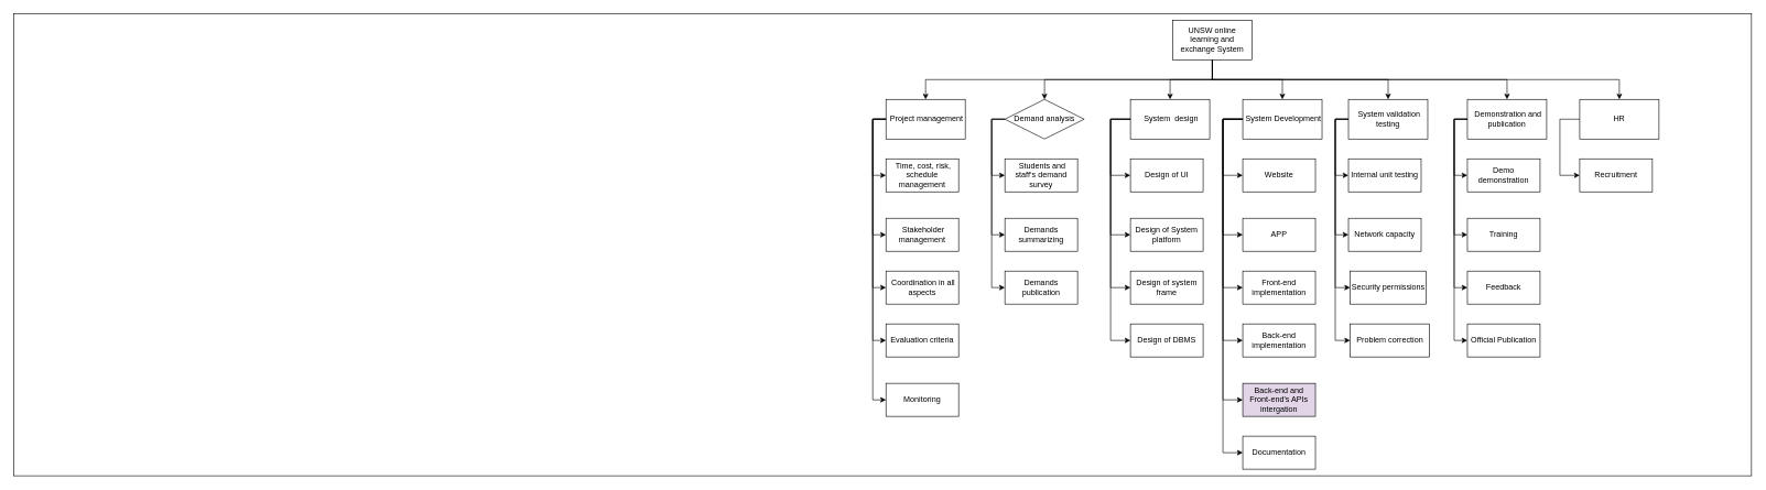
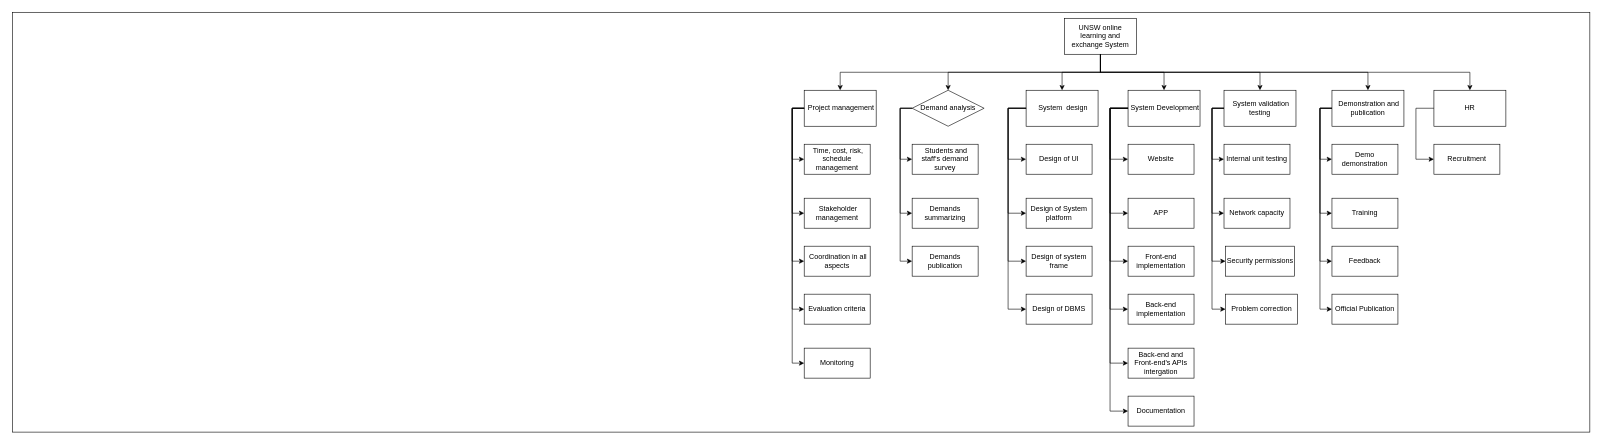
  <mxCell id="0" />
  <mxCell id="1" parent="0" />
  <mxCell id="2" value="" style="rounded=0;whiteSpace=wrap;html=1;" vertex="1" parent="1"><mxGeometry x="20" width="2630" height="700" as="geometry" y="20" /></mxCell>
  <mxCell id="3" value="UNSW online learning and exchange System" style="rounded=0;whiteSpace=wrap;html=1;" vertex="1" parent="1"><mxGeometry x="1774" y="30" width="120" height="60" as="geometry" /></mxCell>
  <mxCell id="4" value="&amp;nbsp;System&amp;nbsp; design" style="rounded=0;whiteSpace=wrap;html=1;" vertex="1" parent="1"><mxGeometry x="1710" y="150" width="120" height="60" as="geometry" /></mxCell>
  <mxCell id="5" value="Demand analysis" style="rhombus;whiteSpace=wrap;html=1;" vertex="1" parent="1"><mxGeometry x="1520" y="150" width="120" height="60" as="geometry" /></mxCell>
  <mxCell id="6" value="&amp;nbsp;Project management" style="rounded=0;whiteSpace=wrap;html=1;" vertex="1" parent="1"><mxGeometry x="1340" y="150" width="120" height="60" as="geometry" /></mxCell>
  <mxCell id="7" value="&amp;nbsp;Demonstration and publication" style="rounded=0;whiteSpace=wrap;html=1;" vertex="1" parent="1"><mxGeometry x="2220" y="150" width="120" height="60" as="geometry" /></mxCell>
  <mxCell id="8" value="&amp;nbsp;System validation testing" style="rounded=0;whiteSpace=wrap;html=1;" vertex="1" parent="1"><mxGeometry x="2040" y="150" width="120" height="60" as="geometry" /></mxCell>
  <mxCell id="9" value="&amp;nbsp;System Development" style="rounded=0;whiteSpace=wrap;html=1;" vertex="1" parent="1"><mxGeometry x="1880" y="150" width="120" height="60" as="geometry" /></mxCell>
  <mxCell id="10" value="" style="endArrow=classic;html=1;rounded=0;exitX=0.5;exitY=1;exitDx=0;exitDy=0;entryX=0.5;entryY=0;entryDx=0;entryDy=0;edgeStyle=orthogonalEdgeStyle;" edge="1" parent="1" source="3" target="6"><mxGeometry width="50" height="50" relative="1" as="geometry"><mxPoint x="1870" y="350" as="sourcePoint" /><mxPoint x="1920" y="300" as="targetPoint" /></mxGeometry></mxCell>
  <mxCell id="11" value="" style="endArrow=classic;html=1;rounded=0;exitX=0.5;exitY=1;exitDx=0;exitDy=0;entryX=0.5;entryY=0;entryDx=0;entryDy=0;edgeStyle=orthogonalEdgeStyle;" edge="1" parent="1" source="3" target="5"><mxGeometry width="50" height="50" relative="1" as="geometry"><mxPoint x="1870" y="350" as="sourcePoint" /><mxPoint x="1920" y="300" as="targetPoint" /></mxGeometry></mxCell>
  <mxCell id="12" value="" style="endArrow=classic;html=1;rounded=0;entryX=0.5;entryY=0;entryDx=0;entryDy=0;edgeStyle=orthogonalEdgeStyle;exitX=0.5;exitY=1;exitDx=0;exitDy=0;" edge="1" parent="1" source="3" target="4"><mxGeometry width="50" height="50" relative="1" as="geometry"><mxPoint x="1830" y="90" as="sourcePoint" /><mxPoint x="1920" y="300" as="targetPoint" /></mxGeometry></mxCell>
  <mxCell id="13" value="" style="endArrow=classic;html=1;rounded=0;exitX=0.5;exitY=1;exitDx=0;exitDy=0;entryX=0.5;entryY=0;entryDx=0;entryDy=0;edgeStyle=orthogonalEdgeStyle;" edge="1" parent="1" source="3" target="9"><mxGeometry width="50" height="50" relative="1" as="geometry"><mxPoint x="1830" y="90" as="sourcePoint" /><mxPoint x="1920" y="300" as="targetPoint" /></mxGeometry></mxCell>
  <mxCell id="14" value="" style="endArrow=classic;html=1;rounded=0;exitX=0.5;exitY=1;exitDx=0;exitDy=0;entryX=0.5;entryY=0;entryDx=0;entryDy=0;edgeStyle=orthogonalEdgeStyle;" edge="1" parent="1" source="3" target="8"><mxGeometry width="50" height="50" relative="1" as="geometry"><mxPoint x="1870" y="350" as="sourcePoint" /><mxPoint x="1920" y="300" as="targetPoint" /></mxGeometry></mxCell>
  <mxCell id="15" value="" style="endArrow=classic;html=1;rounded=0;exitX=0.5;exitY=1;exitDx=0;exitDy=0;entryX=0.5;entryY=0;entryDx=0;entryDy=0;edgeStyle=orthogonalEdgeStyle;" edge="1" parent="1" source="3" target="7"><mxGeometry width="50" height="50" relative="1" as="geometry"><mxPoint x="1870" y="350" as="sourcePoint" /><mxPoint x="1920" y="300" as="targetPoint" /></mxGeometry></mxCell>
  <mxCell id="16" value="&amp;nbsp;Time, cost, risk, schedule management" style="rounded=0;whiteSpace=wrap;html=1;" vertex="1" parent="1"><mxGeometry x="1340" y="240" width="110" height="50" as="geometry" /></mxCell>
  <mxCell id="17" value="&amp;nbsp;Stakeholder management" style="rounded=0;whiteSpace=wrap;html=1;" vertex="1" parent="1"><mxGeometry x="1340" y="330" width="110" height="50" as="geometry" /></mxCell>
  <mxCell id="18" value="&amp;nbsp;Coordination in all aspects" style="rounded=0;whiteSpace=wrap;html=1;" vertex="1" parent="1"><mxGeometry x="1340" y="410" width="110" height="50" as="geometry" /></mxCell>
  <mxCell id="19" value="Demands publication" style="rounded=0;whiteSpace=wrap;html=1;" vertex="1" parent="1"><mxGeometry x="1520" y="410" width="110" height="50" as="geometry" /></mxCell>
  <mxCell id="20" value="Demands summarizing" style="rounded=0;whiteSpace=wrap;html=1;" vertex="1" parent="1"><mxGeometry x="1520" y="330" width="110" height="50" as="geometry" /></mxCell>
  <mxCell id="21" value="&amp;nbsp;Students and staff‘s demand survey" style="rounded=0;whiteSpace=wrap;html=1;" vertex="1" parent="1"><mxGeometry x="1520" y="240" width="110" height="50" as="geometry" /></mxCell>
  <mxCell id="22" value="Design of system frame" style="rounded=0;whiteSpace=wrap;html=1;" vertex="1" parent="1"><mxGeometry x="1710" y="410" width="110" height="50" as="geometry" /></mxCell>
  <mxCell id="23" value="Design of System platform" style="rounded=0;whiteSpace=wrap;html=1;" vertex="1" parent="1"><mxGeometry x="1710" y="330" width="110" height="50" as="geometry" /></mxCell>
  <mxCell id="24" value="Design of UI" style="rounded=0;whiteSpace=wrap;html=1;" vertex="1" parent="1"><mxGeometry x="1710" y="240" width="110" height="50" as="geometry" /></mxCell>
  <mxCell id="25" value="Front-end implementation" style="rounded=0;whiteSpace=wrap;html=1;" vertex="1" parent="1"><mxGeometry x="1880" y="410" width="110" height="50" as="geometry" /></mxCell>
  <mxCell id="26" value="&lt;span&gt;APP&lt;/span&gt;" style="rounded=0;whiteSpace=wrap;html=1;" vertex="1" parent="1"><mxGeometry x="1880" y="330" width="110" height="50" as="geometry" /></mxCell>
  <mxCell id="27" value="&lt;span&gt;Website&lt;/span&gt;" style="rounded=0;whiteSpace=wrap;html=1;" vertex="1" parent="1"><mxGeometry x="1880" y="240" width="110" height="50" as="geometry" /></mxCell>
  <mxCell id="28" value="Documentation" style="rounded=0;whiteSpace=wrap;html=1;" vertex="1" parent="1"><mxGeometry x="1880" y="660" width="110" height="50" as="geometry" /></mxCell>
  <mxCell id="29" value="Network capacity" style="rounded=0;whiteSpace=wrap;html=1;" vertex="1" parent="1"><mxGeometry x="2040" y="330" width="110" height="50" as="geometry" /></mxCell>
  <mxCell id="30" value="Internal unit testing" style="rounded=0;whiteSpace=wrap;html=1;" vertex="1" parent="1"><mxGeometry x="2040" y="240" width="110" height="50" as="geometry" /></mxCell>
  <mxCell id="31" value="Evaluation&amp;nbsp;criteria" style="rounded=0;whiteSpace=wrap;html=1;" vertex="1" parent="1"><mxGeometry x="1340" y="490" width="110" height="50" as="geometry" /></mxCell>
  <mxCell id="32" value="Training" style="rounded=0;whiteSpace=wrap;html=1;" vertex="1" parent="1"><mxGeometry x="2220" y="330" width="110" height="50" as="geometry" /></mxCell>
  <mxCell id="33" value="Demo demonstration" style="rounded=0;whiteSpace=wrap;html=1;" vertex="1" parent="1"><mxGeometry x="2220" y="240" width="110" height="50" as="geometry" /></mxCell>
  <mxCell id="34" value="Back-end implementation" style="rounded=0;whiteSpace=wrap;html=1;" vertex="1" parent="1"><mxGeometry x="1880" y="490" width="110" height="50" as="geometry" /></mxCell>
  <mxCell id="35" value="Design of DBMS" style="rounded=0;whiteSpace=wrap;html=1;" vertex="1" parent="1"><mxGeometry x="1710" y="490" width="110" height="50" as="geometry" /></mxCell>
- <mxCell id="36" value="&lt;span style=&quot;font-family: &amp;#34;helvetica&amp;#34;&quot;&gt;Back-end and Front-end's APIs intergation&lt;/span&gt;" style="rounded=0;whiteSpace=wrap;html=1;fillColor=#e1d5e7;" vertex="1" parent="1"><mxGeometry x="1880" y="580" width="110" height="50" as="geometry" /></mxCell>
+ <mxCell id="36" value="&lt;span style=&quot;font-family: &amp;#34;helvetica&amp;#34;&quot;&gt;Back-end and Front-end's APIs intergation&lt;/span&gt;" style="rounded=0;whiteSpace=wrap;html=1;" vertex="1" parent="1"><mxGeometry x="1880" y="580" width="110" height="50" as="geometry" /></mxCell>
  <mxCell id="37" value="&lt;span&gt;Feedback&lt;/span&gt;" style="rounded=0;whiteSpace=wrap;html=1;" vertex="1" parent="1"><mxGeometry x="2220" y="410" width="110" height="50" as="geometry" /></mxCell>
  <mxCell id="38" value="" style="endArrow=classic;html=1;rounded=0;entryX=0;entryY=0.5;entryDx=0;entryDy=0;edgeStyle=orthogonalEdgeStyle;" edge="1" parent="1" target="16"><mxGeometry width="50" height="50" relative="1" as="geometry"><mxPoint x="1340" y="180" as="sourcePoint" /><mxPoint x="1390" y="130" as="targetPoint" /><Array as="points"><mxPoint x="1320" y="180" /><mxPoint x="1320" y="265" /></Array></mxGeometry></mxCell>
  <mxCell id="39" value="" style="endArrow=classic;html=1;rounded=0;exitX=0;exitY=0.5;exitDx=0;exitDy=0;entryX=0;entryY=0.5;entryDx=0;entryDy=0;edgeStyle=orthogonalEdgeStyle;" edge="1" parent="1" source="6" target="17"><mxGeometry width="50" height="50" relative="1" as="geometry"><mxPoint x="1870" y="350" as="sourcePoint" /><mxPoint x="1920" y="300" as="targetPoint" /><Array as="points"><mxPoint x="1320" y="180" /><mxPoint x="1320" y="355" /></Array></mxGeometry></mxCell>
  <mxCell id="40" value="" style="endArrow=classic;html=1;rounded=0;exitX=0;exitY=0.5;exitDx=0;exitDy=0;entryX=0;entryY=0.5;entryDx=0;entryDy=0;edgeStyle=orthogonalEdgeStyle;" edge="1" parent="1" source="6" target="18"><mxGeometry width="50" height="50" relative="1" as="geometry"><mxPoint x="1460" y="320" as="sourcePoint" /><mxPoint x="1510" y="270" as="targetPoint" /><Array as="points"><mxPoint x="1320" y="180" /><mxPoint x="1320" y="435" /></Array></mxGeometry></mxCell>
  <mxCell id="41" value="" style="endArrow=classic;html=1;rounded=0;entryX=0;entryY=0.5;entryDx=0;entryDy=0;exitX=0;exitY=0.5;exitDx=0;exitDy=0;edgeStyle=orthogonalEdgeStyle;" edge="1" parent="1" source="6" target="31"><mxGeometry width="50" height="50" relative="1" as="geometry"><mxPoint x="1870" y="350" as="sourcePoint" /><mxPoint x="1920" y="300" as="targetPoint" /><Array as="points"><mxPoint x="1320" y="180" /><mxPoint x="1320" y="515" /></Array></mxGeometry></mxCell>
  <mxCell id="42" value="" style="endArrow=classic;html=1;rounded=0;exitX=0;exitY=0.5;exitDx=0;exitDy=0;entryX=0;entryY=0.5;entryDx=0;entryDy=0;edgeStyle=orthogonalEdgeStyle;" edge="1" parent="1" source="5" target="21"><mxGeometry width="50" height="50" relative="1" as="geometry"><mxPoint x="1650" y="260" as="sourcePoint" /><mxPoint x="1700" y="210" as="targetPoint" /><Array as="points"><mxPoint x="1500" y="180" /><mxPoint x="1500" y="265" /></Array></mxGeometry></mxCell>
  <mxCell id="43" value="" style="endArrow=classic;html=1;rounded=0;exitX=0;exitY=0.5;exitDx=0;exitDy=0;entryX=0;entryY=0.5;entryDx=0;entryDy=0;edgeStyle=orthogonalEdgeStyle;" edge="1" parent="1" source="5" target="20"><mxGeometry width="50" height="50" relative="1" as="geometry"><mxPoint x="1640" y="240" as="sourcePoint" /><mxPoint x="1690" y="190" as="targetPoint" /><Array as="points"><mxPoint x="1500" y="180" /><mxPoint x="1500" y="355" /></Array></mxGeometry></mxCell>
  <mxCell id="44" value="" style="endArrow=classic;html=1;rounded=0;exitX=0;exitY=0.5;exitDx=0;exitDy=0;entryX=0;entryY=0.5;entryDx=0;entryDy=0;edgeStyle=orthogonalEdgeStyle;" edge="1" parent="1" source="5" target="19"><mxGeometry width="50" height="50" relative="1" as="geometry"><mxPoint x="1830" y="320" as="sourcePoint" /><mxPoint x="1880" y="270" as="targetPoint" /><Array as="points"><mxPoint x="1500" y="180" /><mxPoint x="1500" y="435" /></Array></mxGeometry></mxCell>
  <mxCell id="45" value="" style="endArrow=classic;html=1;rounded=0;exitX=0;exitY=0.5;exitDx=0;exitDy=0;entryX=0;entryY=0.5;entryDx=0;entryDy=0;edgeStyle=orthogonalEdgeStyle;" edge="1" parent="1" source="4" target="24"><mxGeometry width="50" height="50" relative="1" as="geometry"><mxPoint x="1870" y="350" as="sourcePoint" /><mxPoint x="1920" y="300" as="targetPoint" /><Array as="points"><mxPoint x="1680" y="180" /><mxPoint x="1680" y="265" /></Array></mxGeometry></mxCell>
  <mxCell id="46" value="" style="endArrow=classic;html=1;rounded=0;exitX=0;exitY=0.5;exitDx=0;exitDy=0;entryX=0;entryY=0.5;entryDx=0;entryDy=0;edgeStyle=orthogonalEdgeStyle;" edge="1" parent="1" source="4" target="23"><mxGeometry width="50" height="50" relative="1" as="geometry"><mxPoint x="1870" y="350" as="sourcePoint" /><mxPoint x="1920" y="300" as="targetPoint" /><Array as="points"><mxPoint x="1680" y="180" /><mxPoint x="1680" y="355" /></Array></mxGeometry></mxCell>
  <mxCell id="47" value="" style="endArrow=classic;html=1;rounded=0;exitX=0;exitY=0.5;exitDx=0;exitDy=0;entryX=0;entryY=0.5;entryDx=0;entryDy=0;edgeStyle=orthogonalEdgeStyle;" edge="1" parent="1" source="4" target="22"><mxGeometry width="50" height="50" relative="1" as="geometry"><mxPoint x="1870" y="350" as="sourcePoint" /><mxPoint x="1920" y="300" as="targetPoint" /><Array as="points"><mxPoint x="1680" y="180" /><mxPoint x="1680" y="435" /></Array></mxGeometry></mxCell>
  <mxCell id="48" value="" style="endArrow=classic;html=1;rounded=0;exitX=0;exitY=0.5;exitDx=0;exitDy=0;entryX=0;entryY=0.5;entryDx=0;entryDy=0;edgeStyle=orthogonalEdgeStyle;" edge="1" parent="1" source="4" target="35"><mxGeometry width="50" height="50" relative="1" as="geometry"><mxPoint x="1870" y="350" as="sourcePoint" /><mxPoint x="1920" y="300" as="targetPoint" /><Array as="points"><mxPoint x="1680" y="180" /><mxPoint x="1680" y="515" /></Array></mxGeometry></mxCell>
  <mxCell id="49" value="" style="endArrow=classic;html=1;rounded=0;exitX=0;exitY=0.5;exitDx=0;exitDy=0;entryX=0;entryY=0.5;entryDx=0;entryDy=0;edgeStyle=orthogonalEdgeStyle;" edge="1" parent="1" source="9" target="36"><mxGeometry width="50" height="50" relative="1" as="geometry"><mxPoint x="2050" y="80" as="sourcePoint" /><mxPoint x="2100" y="30" as="targetPoint" /><Array as="points"><mxPoint x="1850" y="180" /><mxPoint x="1850" y="605" /></Array></mxGeometry></mxCell>
  <mxCell id="50" value="" style="endArrow=classic;html=1;rounded=0;exitX=0;exitY=0.5;exitDx=0;exitDy=0;entryX=0;entryY=0.5;entryDx=0;entryDy=0;edgeStyle=orthogonalEdgeStyle;" edge="1" parent="1" source="9" target="34"><mxGeometry width="50" height="50" relative="1" as="geometry"><mxPoint x="2060" y="90" as="sourcePoint" /><mxPoint x="2110" y="40" as="targetPoint" /><Array as="points"><mxPoint x="1850" y="180" /><mxPoint x="1850" y="515" /></Array></mxGeometry></mxCell>
  <mxCell id="51" value="" style="endArrow=classic;html=1;rounded=0;exitX=0;exitY=0.5;exitDx=0;exitDy=0;entryX=0;entryY=0.5;entryDx=0;entryDy=0;edgeStyle=orthogonalEdgeStyle;" edge="1" parent="1" source="9" target="25"><mxGeometry width="50" height="50" relative="1" as="geometry"><mxPoint x="2070" y="100" as="sourcePoint" /><mxPoint x="2120" y="50" as="targetPoint" /><Array as="points"><mxPoint x="1850" y="180" /><mxPoint x="1850" y="435" /></Array></mxGeometry></mxCell>
  <mxCell id="52" value="" style="endArrow=classic;html=1;rounded=0;exitX=0;exitY=0.5;exitDx=0;exitDy=0;entryX=0;entryY=0.5;entryDx=0;entryDy=0;edgeStyle=orthogonalEdgeStyle;" edge="1" parent="1" source="9" target="26"><mxGeometry width="50" height="50" relative="1" as="geometry"><mxPoint x="2080" y="110" as="sourcePoint" /><mxPoint x="2130" y="60" as="targetPoint" /><Array as="points"><mxPoint x="1850" y="180" /><mxPoint x="1850" y="355" /></Array></mxGeometry></mxCell>
  <mxCell id="53" value="" style="endArrow=classic;html=1;rounded=0;exitX=0;exitY=0.5;exitDx=0;exitDy=0;entryX=0;entryY=0.5;entryDx=0;entryDy=0;edgeStyle=orthogonalEdgeStyle;" edge="1" parent="1" source="9" target="27"><mxGeometry width="50" height="50" relative="1" as="geometry"><mxPoint x="1930" y="90" as="sourcePoint" /><mxPoint x="1980" y="40" as="targetPoint" /><Array as="points"><mxPoint x="1850" y="180" /><mxPoint x="1850" y="265" /></Array></mxGeometry></mxCell>
  <mxCell id="54" value="" style="endArrow=classic;html=1;rounded=0;exitX=0;exitY=0.5;exitDx=0;exitDy=0;entryX=0;entryY=0.5;entryDx=0;entryDy=0;edgeStyle=orthogonalEdgeStyle;" edge="1" parent="1" source="9" target="28"><mxGeometry width="50" height="50" relative="1" as="geometry"><mxPoint x="1870" y="240" as="sourcePoint" /><mxPoint x="1920" y="190" as="targetPoint" /><Array as="points"><mxPoint x="1850" y="180" /><mxPoint x="1850" y="685" /></Array></mxGeometry></mxCell>
  <mxCell id="55" value="" style="endArrow=classic;html=1;rounded=0;exitX=0;exitY=0.5;exitDx=0;exitDy=0;entryX=0;entryY=0.5;entryDx=0;entryDy=0;edgeStyle=orthogonalEdgeStyle;" edge="1" parent="1" source="8" target="29"><mxGeometry width="50" height="50" relative="1" as="geometry"><mxPoint x="2040" y="85" as="sourcePoint" /><mxPoint x="2090" y="35" as="targetPoint" /><Array as="points"><mxPoint x="2020" y="180" /><mxPoint x="2020" y="355" /></Array></mxGeometry></mxCell>
  <mxCell id="56" value="" style="endArrow=classic;html=1;rounded=0;exitX=0;exitY=0.5;exitDx=0;exitDy=0;entryX=0;entryY=0.5;entryDx=0;entryDy=0;edgeStyle=orthogonalEdgeStyle;" edge="1" parent="1" source="8" target="30"><mxGeometry width="50" height="50" relative="1" as="geometry"><mxPoint x="2050" y="95" as="sourcePoint" /><mxPoint x="2100" y="45" as="targetPoint" /><Array as="points"><mxPoint x="2020" y="180" /><mxPoint x="2020" y="265" /></Array></mxGeometry></mxCell>
  <mxCell id="57" value="" style="endArrow=classic;html=1;rounded=0;exitX=0;exitY=0.5;exitDx=0;exitDy=0;entryX=0;entryY=0.5;entryDx=0;entryDy=0;edgeStyle=orthogonalEdgeStyle;" edge="1" parent="1" source="7" target="37"><mxGeometry width="50" height="50" relative="1" as="geometry"><mxPoint x="2060" y="105" as="sourcePoint" /><mxPoint x="2110" y="55" as="targetPoint" /><Array as="points"><mxPoint x="2200" y="180" /><mxPoint x="2200" y="435" /></Array></mxGeometry></mxCell>
  <mxCell id="58" value="" style="endArrow=classic;html=1;rounded=0;exitX=0;exitY=0.5;exitDx=0;exitDy=0;entryX=0;entryY=0.5;entryDx=0;entryDy=0;edgeStyle=orthogonalEdgeStyle;" edge="1" parent="1" source="7" target="32"><mxGeometry width="50" height="50" relative="1" as="geometry"><mxPoint x="2070" y="115" as="sourcePoint" /><mxPoint x="2120" y="65" as="targetPoint" /><Array as="points"><mxPoint x="2200" y="180" /><mxPoint x="2200" y="355" /></Array></mxGeometry></mxCell>
  <mxCell id="59" value="" style="endArrow=classic;html=1;rounded=0;exitX=0;exitY=0.5;exitDx=0;exitDy=0;entryX=0;entryY=0.5;entryDx=0;entryDy=0;edgeStyle=orthogonalEdgeStyle;" edge="1" parent="1" source="7" target="33"><mxGeometry width="50" height="50" relative="1" as="geometry"><mxPoint x="2190" y="80" as="sourcePoint" /><mxPoint x="2240" y="30" as="targetPoint" /><Array as="points"><mxPoint x="2200" y="180" /><mxPoint x="2200" y="265" /></Array></mxGeometry></mxCell>
  <mxCell id="60" value="HR" style="rounded=0;whiteSpace=wrap;html=1;" vertex="1" parent="1"><mxGeometry x="2390" y="150" width="120" height="60" as="geometry" /></mxCell>
  <mxCell id="61" value="Recruitment" style="rounded=0;whiteSpace=wrap;html=1;" vertex="1" parent="1"><mxGeometry x="2390" y="240" width="110" height="50" as="geometry" /></mxCell>
  <mxCell id="62" value="" style="endArrow=classic;html=1;rounded=0;exitX=0.5;exitY=1;exitDx=0;exitDy=0;entryX=0.5;entryY=0;entryDx=0;entryDy=0;edgeStyle=orthogonalEdgeStyle;" edge="1" parent="1" source="3" target="60"><mxGeometry width="50" height="50" relative="1" as="geometry"><mxPoint x="1850" y="350" as="sourcePoint" /><mxPoint x="1900" y="300" as="targetPoint" /></mxGeometry></mxCell>
  <mxCell id="63" value="Security permissions" style="rounded=0;whiteSpace=wrap;html=1;" vertex="1" parent="1"><mxGeometry x="2042.5" y="410" width="115" height="50" as="geometry" /></mxCell>
  <mxCell id="64" value="" style="endArrow=classic;html=1;rounded=0;exitX=0;exitY=0.5;exitDx=0;exitDy=0;entryX=0;entryY=0.5;entryDx=0;entryDy=0;edgeStyle=orthogonalEdgeStyle;" edge="1" parent="1" source="60" target="61"><mxGeometry width="50" height="50" relative="1" as="geometry"><mxPoint x="1850" y="370" as="sourcePoint" /><mxPoint x="1900" y="320" as="targetPoint" /><Array as="points"><mxPoint x="2360" y="180" /><mxPoint x="2360" y="265" /></Array></mxGeometry></mxCell>
  <mxCell id="65" value="" style="endArrow=classic;html=1;rounded=0;exitX=0;exitY=0.5;exitDx=0;exitDy=0;entryX=0;entryY=0.5;entryDx=0;entryDy=0;edgeStyle=orthogonalEdgeStyle;" edge="1" parent="1" source="8" target="63"><mxGeometry width="50" height="50" relative="1" as="geometry"><mxPoint x="1850" y="370" as="sourcePoint" /><mxPoint x="1900" y="320" as="targetPoint" /><Array as="points"><mxPoint x="2020" y="180" /><mxPoint x="2020" y="435" /></Array></mxGeometry></mxCell>
  <mxCell id="66" value="Problem correction" style="rounded=0;whiteSpace=wrap;html=1;" vertex="1" parent="1"><mxGeometry x="2042.5" y="490" width="120" height="50" as="geometry" /></mxCell>
  <mxCell id="67" value="" style="endArrow=classic;html=1;rounded=0;entryX=0;entryY=0.5;entryDx=0;entryDy=0;exitX=0;exitY=0.5;exitDx=0;exitDy=0;edgeStyle=orthogonalEdgeStyle;" edge="1" parent="1" source="8" target="66"><mxGeometry width="50" height="50" relative="1" as="geometry"><mxPoint x="1850" y="370" as="sourcePoint" /><mxPoint x="1900" y="320" as="targetPoint" /><Array as="points"><mxPoint x="2020" y="180" /><mxPoint x="2020" y="515" /></Array></mxGeometry></mxCell>
  <mxCell id="68" value="Official Publication" style="rounded=0;whiteSpace=wrap;html=1;" vertex="1" parent="1"><mxGeometry x="2220" y="490" width="110" height="50" as="geometry" /></mxCell>
  <mxCell id="69" value="" style="endArrow=classic;html=1;rounded=0;entryX=0;entryY=0.5;entryDx=0;entryDy=0;exitX=0;exitY=0.5;exitDx=0;exitDy=0;edgeStyle=orthogonalEdgeStyle;" edge="1" parent="1" source="7" target="68"><mxGeometry width="50" height="50" relative="1" as="geometry"><mxPoint x="1870" y="400" as="sourcePoint" /><mxPoint x="1920" y="350" as="targetPoint" /><Array as="points"><mxPoint x="2200" y="180" /><mxPoint x="2200" y="515" /></Array></mxGeometry></mxCell>
  <mxCell id="70" value="Monitoring" style="rounded=0;whiteSpace=wrap;html=1;" vertex="1" parent="1"><mxGeometry x="1340" y="580" width="110" height="50" as="geometry" /></mxCell>
  <mxCell id="71" value="" style="endArrow=classic;html=1;rounded=0;exitX=0;exitY=0.5;exitDx=0;exitDy=0;entryX=0;entryY=0.5;entryDx=0;entryDy=0;edgeStyle=orthogonalEdgeStyle;" edge="1" parent="1" source="6" target="70"><mxGeometry width="50" height="50" relative="1" as="geometry"><mxPoint x="1870" y="370" as="sourcePoint" /><mxPoint x="1920" y="320" as="targetPoint" /><Array as="points"><mxPoint x="1320" y="180" /><mxPoint x="1320" y="605" /></Array></mxGeometry></mxCell>
